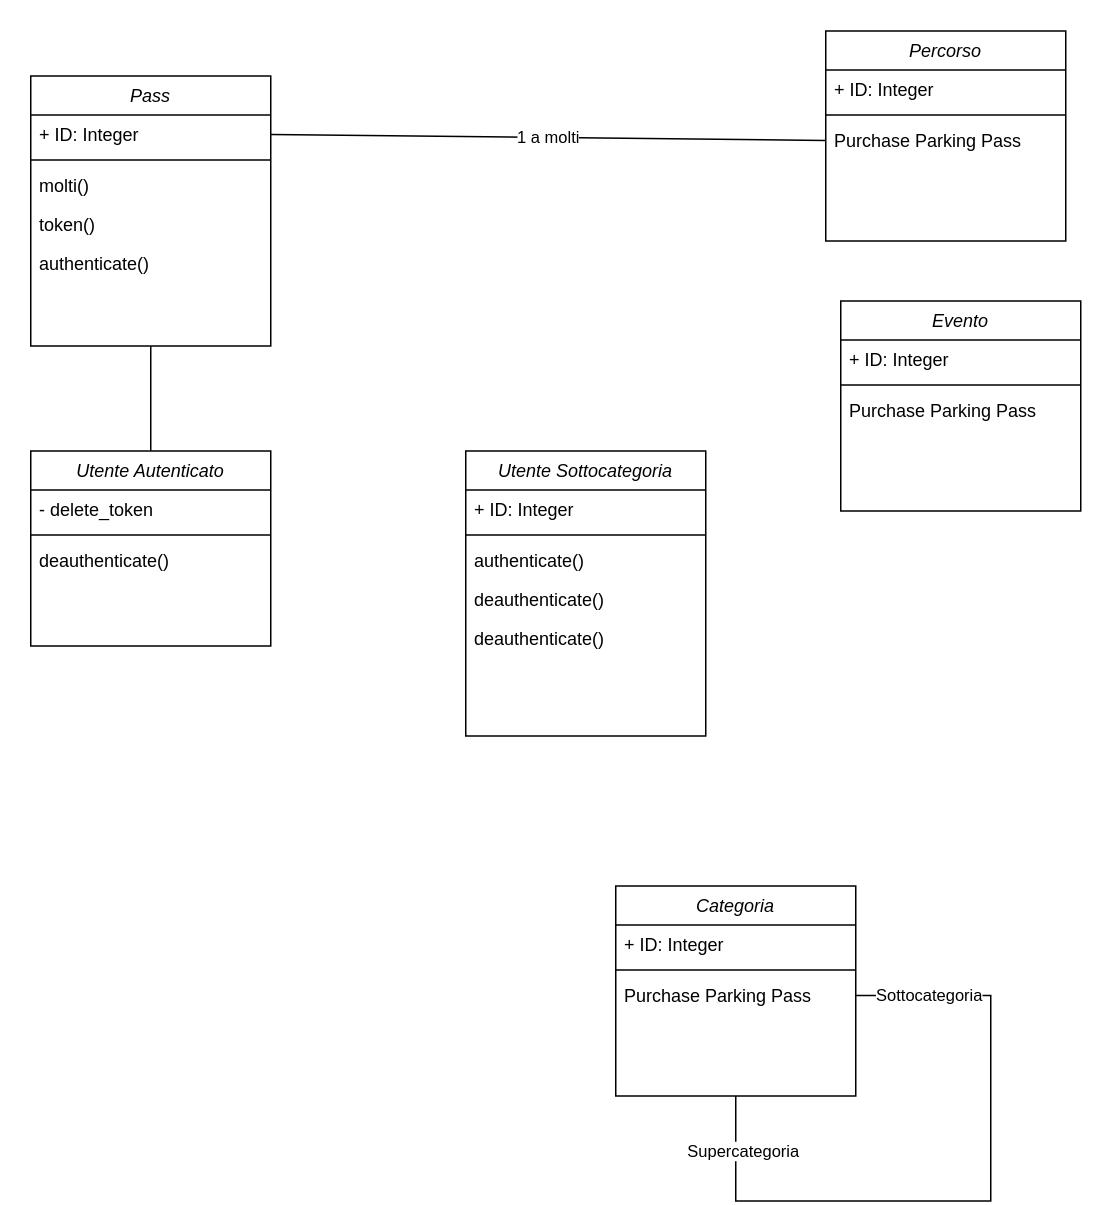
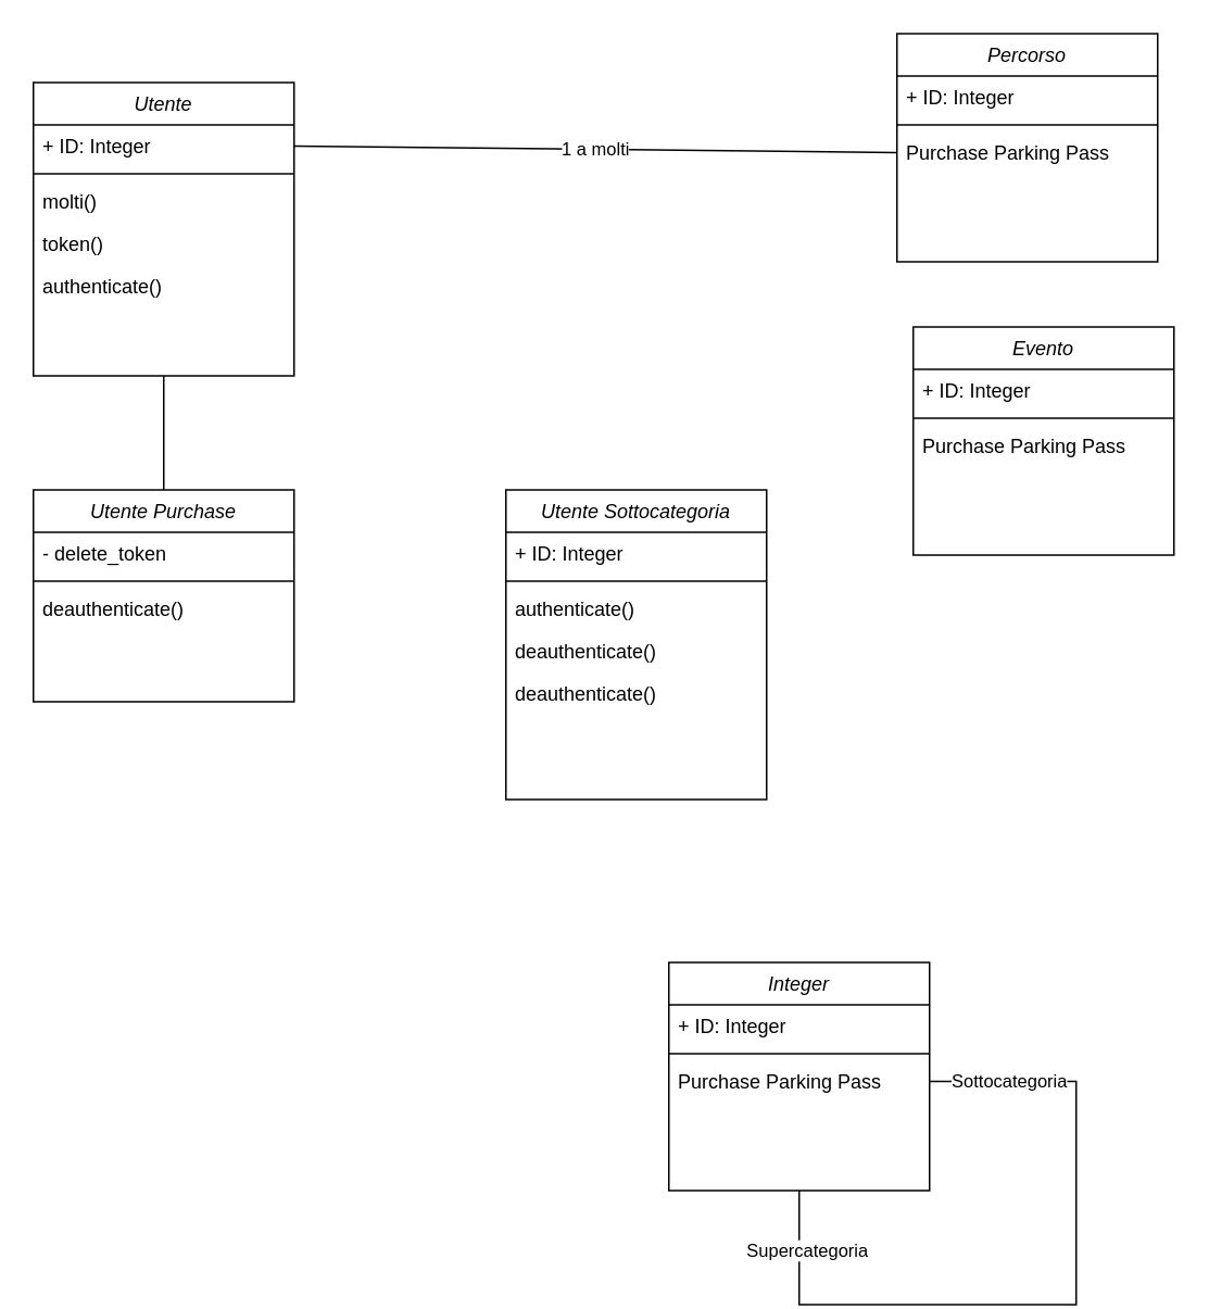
  <mxCell id="0" />
  <mxCell id="1" parent="0" />
- <mxCell id="2" value="Pass" style="swimlane;fontStyle=2;align=center;verticalAlign=top;childLayout=stackLayout;horizontal=1;startSize=26;horizontalStack=0;resizeParent=1;resizeLast=0;collapsible=1;marginBottom=0;rounded=0;shadow=0;strokeWidth=1;" parent="1" vertex="1"><mxGeometry x="20" y="50" width="160" height="180" as="geometry"><mxRectangle x="220" y="120" width="160" height="26" as="alternateBounds" /></mxGeometry></mxCell>
+ <mxCell id="2" value="Utente" style="swimlane;fontStyle=2;align=center;verticalAlign=top;childLayout=stackLayout;horizontal=1;startSize=26;horizontalStack=0;resizeParent=1;resizeLast=0;collapsible=1;marginBottom=0;rounded=0;shadow=0;strokeWidth=1;" parent="1" vertex="1"><mxGeometry x="20" y="50" width="160" height="180" as="geometry"><mxRectangle x="220" y="120" width="160" height="26" as="alternateBounds" /></mxGeometry></mxCell>
  <mxCell id="3" value="+ ID: Integer" style="text;align=left;verticalAlign=top;spacingLeft=4;spacingRight=4;overflow=hidden;rotatable=0;points=[[0,0.5],[1,0.5]];portConstraint=eastwest;" parent="2" vertex="1"><mxGeometry y="26" width="160" height="26" as="geometry" /></mxCell>
  <mxCell id="4" value="" style="line;html=1;strokeWidth=1;align=left;verticalAlign=middle;spacingTop=-1;spacingLeft=3;spacingRight=3;rotatable=0;labelPosition=right;points=[];portConstraint=eastwest;" parent="2" vertex="1"><mxGeometry y="52" width="160" height="8" as="geometry" /></mxCell>
  <mxCell id="5" value="molti()" style="text;align=left;verticalAlign=top;spacingLeft=4;spacingRight=4;overflow=hidden;rotatable=0;points=[[0,0.5],[1,0.5]];portConstraint=eastwest;" vertex="1" parent="2"><mxGeometry y="60" width="160" height="26" as="geometry" /></mxCell>
  <mxCell id="6" value="token()" style="text;align=left;verticalAlign=top;spacingLeft=4;spacingRight=4;overflow=hidden;rotatable=0;points=[[0,0.5],[1,0.5]];portConstraint=eastwest;" vertex="1" parent="2"><mxGeometry y="86" width="160" height="26" as="geometry" /></mxCell>
  <mxCell id="7" value="authenticate()" style="text;align=left;verticalAlign=top;spacingLeft=4;spacingRight=4;overflow=hidden;rotatable=0;points=[[0,0.5],[1,0.5]];portConstraint=eastwest;" vertex="1" parent="2"><mxGeometry y="112" width="160" height="26" as="geometry" /></mxCell>
  <mxCell id="8" value="Percorso" style="swimlane;fontStyle=2;align=center;verticalAlign=top;childLayout=stackLayout;horizontal=1;startSize=26;horizontalStack=0;resizeParent=1;resizeLast=0;collapsible=1;marginBottom=0;rounded=0;shadow=0;strokeWidth=1;" vertex="1" parent="1"><mxGeometry x="550" y="20" width="160" height="140" as="geometry"><mxRectangle x="220" y="120" width="160" height="26" as="alternateBounds" /></mxGeometry></mxCell>
  <mxCell id="9" value="+ ID: Integer" style="text;align=left;verticalAlign=top;spacingLeft=4;spacingRight=4;overflow=hidden;rotatable=0;points=[[0,0.5],[1,0.5]];portConstraint=eastwest;" vertex="1" parent="8"><mxGeometry y="26" width="160" height="26" as="geometry" /></mxCell>
  <mxCell id="10" value="" style="line;html=1;strokeWidth=1;align=left;verticalAlign=middle;spacingTop=-1;spacingLeft=3;spacingRight=3;rotatable=0;labelPosition=right;points=[];portConstraint=eastwest;" vertex="1" parent="8"><mxGeometry y="52" width="160" height="8" as="geometry" /></mxCell>
  <mxCell id="11" value="Purchase Parking Pass" style="text;align=left;verticalAlign=top;spacingLeft=4;spacingRight=4;overflow=hidden;rotatable=0;points=[[0,0.5],[1,0.5]];portConstraint=eastwest;" vertex="1" parent="8"><mxGeometry y="60" width="160" height="26" as="geometry" /></mxCell>
- <mxCell id="12" value="Utente Autenticato" style="swimlane;fontStyle=2;align=center;verticalAlign=top;childLayout=stackLayout;horizontal=1;startSize=26;horizontalStack=0;resizeParent=1;resizeLast=0;collapsible=1;marginBottom=0;rounded=0;shadow=0;strokeWidth=1;" vertex="1" parent="1"><mxGeometry x="20" y="300" width="160" height="130" as="geometry"><mxRectangle x="60" y="310" width="160" height="26" as="alternateBounds" /></mxGeometry></mxCell>
+ <mxCell id="12" value="Utente Purchase" style="swimlane;fontStyle=2;align=center;verticalAlign=top;childLayout=stackLayout;horizontal=1;startSize=26;horizontalStack=0;resizeParent=1;resizeLast=0;collapsible=1;marginBottom=0;rounded=0;shadow=0;strokeWidth=1;" vertex="1" parent="1"><mxGeometry x="20" y="300" width="160" height="130" as="geometry"><mxRectangle x="60" y="310" width="160" height="26" as="alternateBounds" /></mxGeometry></mxCell>
  <mxCell id="13" value="- delete_token" style="text;align=left;verticalAlign=top;spacingLeft=4;spacingRight=4;overflow=hidden;rotatable=0;points=[[0,0.5],[1,0.5]];portConstraint=eastwest;" vertex="1" parent="12"><mxGeometry y="26" width="160" height="26" as="geometry" /></mxCell>
  <mxCell id="14" value="" style="line;html=1;strokeWidth=1;align=left;verticalAlign=middle;spacingTop=-1;spacingLeft=3;spacingRight=3;rotatable=0;labelPosition=right;points=[];portConstraint=eastwest;" vertex="1" parent="12"><mxGeometry y="52" width="160" height="8" as="geometry" /></mxCell>
  <mxCell id="15" value="deauthenticate()" style="text;align=left;verticalAlign=top;spacingLeft=4;spacingRight=4;overflow=hidden;rotatable=0;points=[[0,0.5],[1,0.5]];portConstraint=eastwest;" vertex="1" parent="12"><mxGeometry y="60" width="160" height="26" as="geometry" /></mxCell>
  <mxCell id="16" value="" style="endArrow=none;html=1;rounded=0;exitX=0.5;exitY=0;exitDx=0;exitDy=0;entryX=0.5;entryY=1;entryDx=0;entryDy=0;endFill=0;strokeWidth=1;" edge="1" parent="1" source="12" target="2"><mxGeometry width="50" height="50" relative="1" as="geometry"><mxPoint x="200" y="250" as="sourcePoint" /><mxPoint x="250" y="200" as="targetPoint" /></mxGeometry></mxCell>
  <mxCell id="17" value="Utente Sottocategoria" style="swimlane;fontStyle=2;align=center;verticalAlign=top;childLayout=stackLayout;horizontal=1;startSize=26;horizontalStack=0;resizeParent=1;resizeLast=0;collapsible=1;marginBottom=0;rounded=0;shadow=0;strokeWidth=1;" vertex="1" parent="1"><mxGeometry x="310" y="300" width="160" height="190" as="geometry"><mxRectangle x="220" y="120" width="160" height="26" as="alternateBounds" /></mxGeometry></mxCell>
  <mxCell id="18" value="+ ID: Integer" style="text;align=left;verticalAlign=top;spacingLeft=4;spacingRight=4;overflow=hidden;rotatable=0;points=[[0,0.5],[1,0.5]];portConstraint=eastwest;" vertex="1" parent="17"><mxGeometry y="26" width="160" height="26" as="geometry" /></mxCell>
  <mxCell id="19" value="" style="line;html=1;strokeWidth=1;align=left;verticalAlign=middle;spacingTop=-1;spacingLeft=3;spacingRight=3;rotatable=0;labelPosition=right;points=[];portConstraint=eastwest;" vertex="1" parent="17"><mxGeometry y="52" width="160" height="8" as="geometry" /></mxCell>
  <mxCell id="20" value="authenticate()" style="text;align=left;verticalAlign=top;spacingLeft=4;spacingRight=4;overflow=hidden;rotatable=0;points=[[0,0.5],[1,0.5]];portConstraint=eastwest;" vertex="1" parent="17"><mxGeometry y="60" width="160" height="26" as="geometry" /></mxCell>
  <mxCell id="21" value="deauthenticate()" style="text;align=left;verticalAlign=top;spacingLeft=4;spacingRight=4;overflow=hidden;rotatable=0;points=[[0,0.5],[1,0.5]];portConstraint=eastwest;" vertex="1" parent="17"><mxGeometry y="86" width="160" height="26" as="geometry" /></mxCell>
  <mxCell id="22" value="deauthenticate()" style="text;align=left;verticalAlign=top;spacingLeft=4;spacingRight=4;overflow=hidden;rotatable=0;points=[[0,0.5],[1,0.5]];portConstraint=eastwest;" vertex="1" parent="17"><mxGeometry y="112" width="160" height="26" as="geometry" /></mxCell>
  <mxCell id="23" value="1 a molti" style="rounded=0;orthogonalLoop=1;jettySize=auto;html=1;exitX=1;exitY=0.5;exitDx=0;exitDy=0;entryX=0;entryY=0.5;entryDx=0;entryDy=0;endArrow=none;endFill=0;" edge="1" parent="1" source="3" target="11"><mxGeometry relative="1" as="geometry" /></mxCell>
  <mxCell id="24" value="Evento" style="swimlane;fontStyle=2;align=center;verticalAlign=top;childLayout=stackLayout;horizontal=1;startSize=26;horizontalStack=0;resizeParent=1;resizeLast=0;collapsible=1;marginBottom=0;rounded=0;shadow=0;strokeWidth=1;" vertex="1" parent="1"><mxGeometry x="560" y="200" width="160" height="140" as="geometry"><mxRectangle x="220" y="120" width="160" height="26" as="alternateBounds" /></mxGeometry></mxCell>
  <mxCell id="25" value="+ ID: Integer" style="text;align=left;verticalAlign=top;spacingLeft=4;spacingRight=4;overflow=hidden;rotatable=0;points=[[0,0.5],[1,0.5]];portConstraint=eastwest;" vertex="1" parent="24"><mxGeometry y="26" width="160" height="26" as="geometry" /></mxCell>
  <mxCell id="26" value="" style="line;html=1;strokeWidth=1;align=left;verticalAlign=middle;spacingTop=-1;spacingLeft=3;spacingRight=3;rotatable=0;labelPosition=right;points=[];portConstraint=eastwest;" vertex="1" parent="24"><mxGeometry y="52" width="160" height="8" as="geometry" /></mxCell>
  <mxCell id="27" value="Purchase Parking Pass" style="text;align=left;verticalAlign=top;spacingLeft=4;spacingRight=4;overflow=hidden;rotatable=0;points=[[0,0.5],[1,0.5]];portConstraint=eastwest;" vertex="1" parent="24"><mxGeometry y="60" width="160" height="26" as="geometry" /></mxCell>
- <mxCell id="28" value="Categoria" style="swimlane;fontStyle=2;align=center;verticalAlign=top;childLayout=stackLayout;horizontal=1;startSize=26;horizontalStack=0;resizeParent=1;resizeLast=0;collapsible=1;marginBottom=0;rounded=0;shadow=0;strokeWidth=1;" vertex="1" parent="1"><mxGeometry x="410" y="590" width="160" height="140" as="geometry"><mxRectangle x="220" y="120" width="160" height="26" as="alternateBounds" /></mxGeometry></mxCell>
+ <mxCell id="28" value="Integer" style="swimlane;fontStyle=2;align=center;verticalAlign=top;childLayout=stackLayout;horizontal=1;startSize=26;horizontalStack=0;resizeParent=1;resizeLast=0;collapsible=1;marginBottom=0;rounded=0;shadow=0;strokeWidth=1;" vertex="1" parent="1"><mxGeometry x="410" y="590" width="160" height="140" as="geometry"><mxRectangle x="220" y="120" width="160" height="26" as="alternateBounds" /></mxGeometry></mxCell>
  <mxCell id="29" value="+ ID: Integer" style="text;align=left;verticalAlign=top;spacingLeft=4;spacingRight=4;overflow=hidden;rotatable=0;points=[[0,0.5],[1,0.5]];portConstraint=eastwest;" vertex="1" parent="28"><mxGeometry y="26" width="160" height="26" as="geometry" /></mxCell>
  <mxCell id="30" value="" style="line;html=1;strokeWidth=1;align=left;verticalAlign=middle;spacingTop=-1;spacingLeft=3;spacingRight=3;rotatable=0;labelPosition=right;points=[];portConstraint=eastwest;" vertex="1" parent="28"><mxGeometry y="52" width="160" height="8" as="geometry" /></mxCell>
  <mxCell id="31" style="edgeStyle=orthogonalEdgeStyle;rounded=0;orthogonalLoop=1;jettySize=auto;html=1;exitX=1;exitY=0.5;exitDx=0;exitDy=0;entryX=0.5;entryY=1;entryDx=0;entryDy=0;endArrow=none;endFill=0;" edge="1" parent="28" source="34" target="28"><mxGeometry relative="1" as="geometry"><Array as="points"><mxPoint x="250" y="73" /><mxPoint x="250" y="210" /><mxPoint x="80" y="210" /></Array></mxGeometry></mxCell>
  <mxCell id="32" value="Sottocategoria" style="edgeLabel;html=1;align=center;verticalAlign=middle;resizable=0;points=[];" vertex="1" connectable="0" parent="31"><mxGeometry x="-0.794" y="1" relative="1" as="geometry"><mxPoint as="offset" /></mxGeometry></mxCell>
  <mxCell id="33" value="&lt;div&gt;Supercategoria&lt;/div&gt;" style="edgeLabel;html=1;align=center;verticalAlign=middle;resizable=0;points=[];" vertex="1" connectable="0" parent="31"><mxGeometry x="0.846" y="-4" relative="1" as="geometry"><mxPoint as="offset" /></mxGeometry></mxCell>
  <mxCell id="34" value="Purchase Parking Pass" style="text;align=left;verticalAlign=top;spacingLeft=4;spacingRight=4;overflow=hidden;rotatable=0;points=[[0,0.5],[1,0.5]];portConstraint=eastwest;" vertex="1" parent="28"><mxGeometry y="60" width="160" height="26" as="geometry" /></mxCell>
